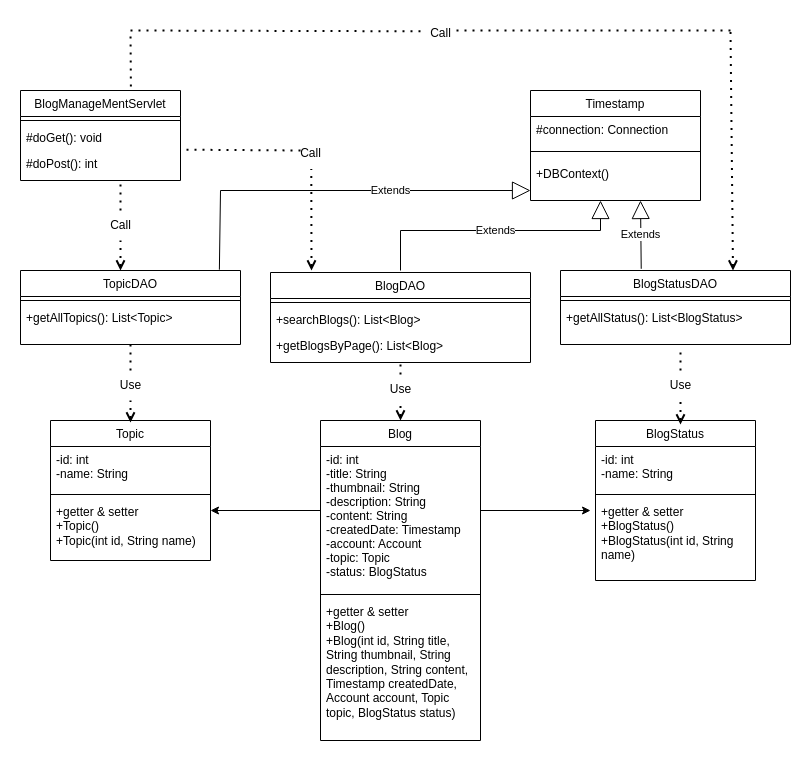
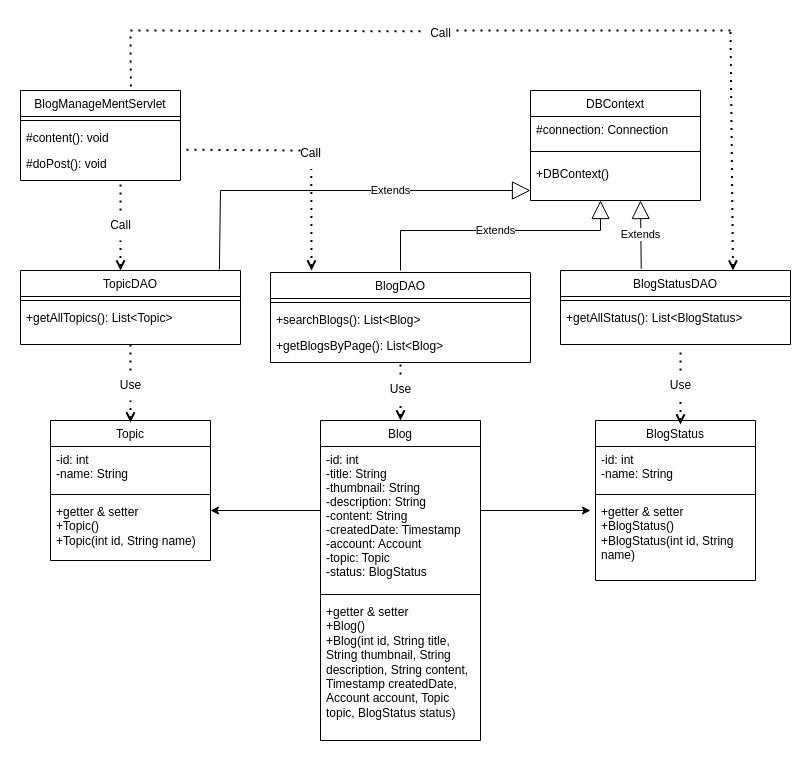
  <mxCell id="0" />
  <mxCell id="1" parent="0" />
  <mxCell id="2" value="Blog" style="swimlane;fontStyle=0;align=center;verticalAlign=top;childLayout=stackLayout;horizontal=1;startSize=26;horizontalStack=0;resizeParent=1;resizeLast=0;collapsible=1;marginBottom=0;rounded=0;shadow=0;strokeWidth=1;" vertex="1" parent="1"><mxGeometry x="320" y="420" width="160" height="320" as="geometry"><mxRectangle x="130" y="380" width="160" height="26" as="alternateBounds" /></mxGeometry></mxCell>
  <mxCell id="3" value="-id: int&#10;-title: String&#10;-thumbnail: String&#10;-description: String&#10;-content: String&#10;-createdDate: Timestamp&#10;-account: Account&#10;-topic: Topic&#10;-status: BlogStatus" style="text;align=left;verticalAlign=top;spacingLeft=4;spacingRight=4;overflow=hidden;rotatable=0;points=[[0,0.5],[1,0.5]];portConstraint=eastwest;" vertex="1" parent="2"><mxGeometry y="26" width="160" height="144" as="geometry" /></mxCell>
  <mxCell id="4" value="" style="line;html=1;strokeWidth=1;align=left;verticalAlign=middle;spacingTop=-1;spacingLeft=3;spacingRight=3;rotatable=0;labelPosition=right;points=[];portConstraint=eastwest;" vertex="1" parent="2"><mxGeometry y="170" width="160" height="8" as="geometry" /></mxCell>
  <mxCell id="5" value="+getter &amp; setter&#10;+Blog()&#10;+Blog(int id, String title, String thumbnail, String description, String content, Timestamp createdDate, Account account, Topic topic, BlogStatus status)" style="text;align=left;verticalAlign=top;spacingLeft=4;spacingRight=4;overflow=hidden;rotatable=0;points=[[0,0.5],[1,0.5]];portConstraint=eastwest;whiteSpace=wrap;" vertex="1" parent="2"><mxGeometry y="178" width="160" height="132" as="geometry" /></mxCell>
  <mxCell id="6" value="BlogDAO" style="swimlane;fontStyle=0;align=center;verticalAlign=top;childLayout=stackLayout;horizontal=1;startSize=26;horizontalStack=0;resizeParent=1;resizeLast=0;collapsible=1;marginBottom=0;rounded=0;shadow=0;strokeWidth=1;" vertex="1" parent="1"><mxGeometry x="270" y="272" width="260" height="90" as="geometry"><mxRectangle x="340" y="380" width="170" height="26" as="alternateBounds" /></mxGeometry></mxCell>
  <mxCell id="7" value="" style="line;html=1;strokeWidth=1;align=left;verticalAlign=middle;spacingTop=-1;spacingLeft=3;spacingRight=3;rotatable=0;labelPosition=right;points=[];portConstraint=eastwest;" vertex="1" parent="6"><mxGeometry y="26" width="260" height="8" as="geometry" /></mxCell>
  <mxCell id="8" value="+searchBlogs(): List&lt;Blog&gt;" style="text;align=left;verticalAlign=top;spacingLeft=4;spacingRight=4;overflow=hidden;rotatable=0;points=[[0,0.5],[1,0.5]];portConstraint=eastwest;" vertex="1" parent="6"><mxGeometry y="34" width="260" height="26" as="geometry" /></mxCell>
  <mxCell id="9" value="+getBlogsByPage(): List&lt;Blog&gt;" style="text;align=left;verticalAlign=top;spacingLeft=4;spacingRight=4;overflow=hidden;rotatable=0;points=[[0,0.5],[1,0.5]];portConstraint=eastwest;" vertex="1" parent="6"><mxGeometry y="60" width="260" height="26" as="geometry" /></mxCell>
  <mxCell id="10" value="BlogManageMentServlet" style="swimlane;fontStyle=0;align=center;verticalAlign=top;childLayout=stackLayout;horizontal=1;startSize=26;horizontalStack=0;resizeParent=1;resizeLast=0;collapsible=1;marginBottom=0;rounded=0;shadow=0;strokeWidth=1;" vertex="1" parent="1"><mxGeometry x="20" y="90" width="160" height="90" as="geometry"><mxRectangle x="550" y="140" width="160" height="26" as="alternateBounds" /></mxGeometry></mxCell>
  <mxCell id="11" value="" style="line;html=1;strokeWidth=1;align=left;verticalAlign=middle;spacingTop=-1;spacingLeft=3;spacingRight=3;rotatable=0;labelPosition=right;points=[];portConstraint=eastwest;" vertex="1" parent="10"><mxGeometry y="26" width="160" height="8" as="geometry" /></mxCell>
- <mxCell id="12" value="#doGet(): void&#10;" style="text;align=left;verticalAlign=top;spacingLeft=4;spacingRight=4;overflow=hidden;rotatable=0;points=[[0,0.5],[1,0.5]];portConstraint=eastwest;" vertex="1" parent="10"><mxGeometry y="34" width="160" height="26" as="geometry" /></mxCell>
- <mxCell id="13" value="#doPost(): int" style="text;align=left;verticalAlign=top;spacingLeft=4;spacingRight=4;overflow=hidden;rotatable=0;points=[[0,0.5],[1,0.5]];portConstraint=eastwest;" vertex="1" parent="10"><mxGeometry y="60" width="160" height="26" as="geometry" /></mxCell>
- <mxCell id="14" value="Timestamp" style="swimlane;fontStyle=0;align=center;verticalAlign=top;childLayout=stackLayout;horizontal=1;startSize=26;horizontalStack=0;resizeParent=1;resizeLast=0;collapsible=1;marginBottom=0;rounded=0;shadow=0;strokeWidth=1;" vertex="1" parent="1"><mxGeometry x="530" y="90" width="170" height="110" as="geometry"><mxRectangle x="340" y="380" width="170" height="26" as="alternateBounds" /></mxGeometry></mxCell>
+ <mxCell id="12" value="#content(): void&#10;" style="text;align=left;verticalAlign=top;spacingLeft=4;spacingRight=4;overflow=hidden;rotatable=0;points=[[0,0.5],[1,0.5]];portConstraint=eastwest;" vertex="1" parent="10"><mxGeometry y="34" width="160" height="26" as="geometry" /></mxCell>
+ <mxCell id="13" value="#doPost(): void" style="text;align=left;verticalAlign=top;spacingLeft=4;spacingRight=4;overflow=hidden;rotatable=0;points=[[0,0.5],[1,0.5]];portConstraint=eastwest;" vertex="1" parent="10"><mxGeometry y="60" width="160" height="26" as="geometry" /></mxCell>
+ <mxCell id="14" value="DBContext" style="swimlane;fontStyle=0;align=center;verticalAlign=top;childLayout=stackLayout;horizontal=1;startSize=26;horizontalStack=0;resizeParent=1;resizeLast=0;collapsible=1;marginBottom=0;rounded=0;shadow=0;strokeWidth=1;" vertex="1" parent="1"><mxGeometry x="530" y="90" width="170" height="110" as="geometry"><mxRectangle x="340" y="380" width="170" height="26" as="alternateBounds" /></mxGeometry></mxCell>
  <mxCell id="15" value="#connection: Connection" style="text;align=left;verticalAlign=top;spacingLeft=4;spacingRight=4;overflow=hidden;rotatable=0;points=[[0,0.5],[1,0.5]];portConstraint=eastwest;" vertex="1" parent="14"><mxGeometry y="26" width="170" height="26" as="geometry" /></mxCell>
  <mxCell id="16" value="" style="line;html=1;strokeWidth=1;align=left;verticalAlign=middle;spacingTop=-1;spacingLeft=3;spacingRight=3;rotatable=0;labelPosition=right;points=[];portConstraint=eastwest;" vertex="1" parent="14"><mxGeometry y="52" width="170" height="18" as="geometry" /></mxCell>
  <mxCell id="17" value="+DBContext()" style="text;align=left;verticalAlign=top;spacingLeft=4;spacingRight=4;overflow=hidden;rotatable=0;points=[[0,0.5],[1,0.5]];portConstraint=eastwest;" vertex="1" parent="14"><mxGeometry y="70" width="170" height="20" as="geometry" /></mxCell>
  <mxCell id="18" value="TopicDAO" style="swimlane;fontStyle=0;align=center;verticalAlign=top;childLayout=stackLayout;horizontal=1;startSize=26;horizontalStack=0;resizeParent=1;resizeLast=0;collapsible=1;marginBottom=0;rounded=0;shadow=0;strokeWidth=1;" vertex="1" parent="1"><mxGeometry x="20" y="270" width="220" height="74" as="geometry"><mxRectangle x="340" y="380" width="170" height="26" as="alternateBounds" /></mxGeometry></mxCell>
  <mxCell id="19" value="" style="line;html=1;strokeWidth=1;align=left;verticalAlign=middle;spacingTop=-1;spacingLeft=3;spacingRight=3;rotatable=0;labelPosition=right;points=[];portConstraint=eastwest;" vertex="1" parent="18"><mxGeometry y="26" width="220" height="8" as="geometry" /></mxCell>
  <mxCell id="20" value="+getAllTopics(): List&lt;Topic&gt;" style="text;align=left;verticalAlign=top;spacingLeft=4;spacingRight=4;overflow=hidden;rotatable=0;points=[[0,0.5],[1,0.5]];portConstraint=eastwest;whiteSpace=wrap;" vertex="1" parent="18"><mxGeometry y="34" width="220" height="26" as="geometry" /></mxCell>
  <mxCell id="21" value="BlogStatusDAO" style="swimlane;fontStyle=0;align=center;verticalAlign=top;childLayout=stackLayout;horizontal=1;startSize=26;horizontalStack=0;resizeParent=1;resizeLast=0;collapsible=1;marginBottom=0;rounded=0;shadow=0;strokeWidth=1;" vertex="1" parent="1"><mxGeometry x="560" y="270" width="230" height="74" as="geometry"><mxRectangle x="340" y="380" width="170" height="26" as="alternateBounds" /></mxGeometry></mxCell>
  <mxCell id="22" value="" style="line;html=1;strokeWidth=1;align=left;verticalAlign=middle;spacingTop=-1;spacingLeft=3;spacingRight=3;rotatable=0;labelPosition=right;points=[];portConstraint=eastwest;" vertex="1" parent="21"><mxGeometry y="26" width="230" height="8" as="geometry" /></mxCell>
  <mxCell id="23" value="+getAllStatus(): List&lt;BlogStatus&gt;" style="text;align=left;verticalAlign=top;spacingLeft=4;spacingRight=4;overflow=hidden;rotatable=0;points=[[0,0.5],[1,0.5]];portConstraint=eastwest;" vertex="1" parent="21"><mxGeometry y="34" width="230" height="26" as="geometry" /></mxCell>
  <mxCell id="24" value="BlogStatus" style="swimlane;fontStyle=0;align=center;verticalAlign=top;childLayout=stackLayout;horizontal=1;startSize=26;horizontalStack=0;resizeParent=1;resizeLast=0;collapsible=1;marginBottom=0;rounded=0;shadow=0;strokeWidth=1;" vertex="1" parent="1"><mxGeometry x="595" y="420" width="160" height="160" as="geometry"><mxRectangle x="130" y="380" width="160" height="26" as="alternateBounds" /></mxGeometry></mxCell>
  <mxCell id="25" value="-id: int&#10;-name: String&#10;" style="text;align=left;verticalAlign=top;spacingLeft=4;spacingRight=4;overflow=hidden;rotatable=0;points=[[0,0.5],[1,0.5]];portConstraint=eastwest;" vertex="1" parent="24"><mxGeometry y="26" width="160" height="44" as="geometry" /></mxCell>
  <mxCell id="26" value="" style="line;html=1;strokeWidth=1;align=left;verticalAlign=middle;spacingTop=-1;spacingLeft=3;spacingRight=3;rotatable=0;labelPosition=right;points=[];portConstraint=eastwest;" vertex="1" parent="24"><mxGeometry y="70" width="160" height="8" as="geometry" /></mxCell>
  <mxCell id="27" value="+getter &amp; setter&#10;+BlogStatus()&#10;+BlogStatus(int id, String name)" style="text;align=left;verticalAlign=top;spacingLeft=4;spacingRight=4;overflow=hidden;rotatable=0;points=[[0,0.5],[1,0.5]];portConstraint=eastwest;whiteSpace=wrap;" vertex="1" parent="24"><mxGeometry y="78" width="160" height="72" as="geometry" /></mxCell>
  <mxCell id="28" value="Topic" style="swimlane;fontStyle=0;align=center;verticalAlign=top;childLayout=stackLayout;horizontal=1;startSize=26;horizontalStack=0;resizeParent=1;resizeLast=0;collapsible=1;marginBottom=0;rounded=0;shadow=0;strokeWidth=1;" vertex="1" parent="1"><mxGeometry x="50" y="420" width="160" height="140" as="geometry"><mxRectangle x="130" y="380" width="160" height="26" as="alternateBounds" /></mxGeometry></mxCell>
  <mxCell id="29" value="-id: int&#10;-name: String&#10;" style="text;align=left;verticalAlign=top;spacingLeft=4;spacingRight=4;overflow=hidden;rotatable=0;points=[[0,0.5],[1,0.5]];portConstraint=eastwest;" vertex="1" parent="28"><mxGeometry y="26" width="160" height="44" as="geometry" /></mxCell>
  <mxCell id="30" value="" style="line;html=1;strokeWidth=1;align=left;verticalAlign=middle;spacingTop=-1;spacingLeft=3;spacingRight=3;rotatable=0;labelPosition=right;points=[];portConstraint=eastwest;" vertex="1" parent="28"><mxGeometry y="70" width="160" height="8" as="geometry" /></mxCell>
  <mxCell id="31" value="+getter &amp; setter&#10;+Topic()&#10;+Topic(int id, String name)" style="text;align=left;verticalAlign=top;spacingLeft=4;spacingRight=4;overflow=hidden;rotatable=0;points=[[0,0.5],[1,0.5]];portConstraint=eastwest;whiteSpace=wrap;" vertex="1" parent="28"><mxGeometry y="78" width="160" height="62" as="geometry" /></mxCell>
  <mxCell id="32" value="Extends" style="endArrow=block;endSize=16;endFill=0;html=1;rounded=0;" edge="1" parent="1"><mxGeometry width="160" relative="1" as="geometry"><mxPoint x="400" y="270" as="sourcePoint" /><mxPoint x="600" y="200" as="targetPoint" /><Array as="points"><mxPoint x="400" y="230" /><mxPoint x="600" y="230" /></Array></mxGeometry></mxCell>
  <mxCell id="33" value="Extends" style="endArrow=block;endSize=16;endFill=0;html=1;rounded=0;exitX=0.351;exitY=-0.023;exitDx=0;exitDy=0;exitPerimeter=0;" edge="1" parent="1" source="21"><mxGeometry width="160" relative="1" as="geometry"><mxPoint x="634" y="250" as="sourcePoint" /><mxPoint x="640" y="200" as="targetPoint" /><Array as="points" /></mxGeometry></mxCell>
  <mxCell id="34" value="Extends" style="endArrow=block;endSize=16;endFill=0;html=1;rounded=0;exitX=0.904;exitY=-0.011;exitDx=0;exitDy=0;exitPerimeter=0;" edge="1" parent="1" source="18"><mxGeometry x="0.281" width="160" relative="1" as="geometry"><mxPoint x="190" y="272" as="sourcePoint" /><mxPoint x="530" y="190" as="targetPoint" /><Array as="points"><mxPoint x="220" y="190" /><mxPoint x="390" y="190" /></Array><mxPoint as="offset" /></mxGeometry></mxCell>
  <mxCell id="35" value="" style="endArrow=none;dashed=1;html=1;dashPattern=1 3;strokeWidth=2;rounded=0;startArrow=none;startFill=0;entryX=1.028;entryY=-0.031;entryDx=0;entryDy=0;entryPerimeter=0;" edge="1" parent="1" target="13"><mxGeometry width="50" height="50" relative="1" as="geometry"><mxPoint x="300" y="150" as="sourcePoint" /><mxPoint x="94" y="169" as="targetPoint" /></mxGeometry></mxCell>
  <mxCell id="36" value="Call" style="text;html=1;align=center;verticalAlign=middle;resizable=0;points=[];autosize=1;strokeColor=none;fillColor=none;" vertex="1" parent="1"><mxGeometry x="290" y="140" width="39" height="26" as="geometry" /></mxCell>
  <mxCell id="37" value="" style="endArrow=none;dashed=1;html=1;dashPattern=1 3;strokeWidth=2;rounded=0;startArrow=open;startFill=0;entryX=0.533;entryY=1.092;entryDx=0;entryDy=0;entryPerimeter=0;" edge="1" parent="1" target="36"><mxGeometry width="50" height="50" relative="1" as="geometry"><mxPoint x="311" y="270" as="sourcePoint" /><mxPoint x="184" y="237" as="targetPoint" /></mxGeometry></mxCell>
  <mxCell id="38" value="" style="endArrow=none;dashed=1;html=1;dashPattern=1 3;strokeWidth=2;rounded=0;startArrow=none;startFill=0;" edge="1" parent="1" source="48"><mxGeometry width="50" height="50" relative="1" as="geometry"><mxPoint x="400" y="420" as="sourcePoint" /><mxPoint x="400" y="360" as="targetPoint" /></mxGeometry></mxCell>
  <mxCell id="39" value="" style="endArrow=none;dashed=1;html=1;dashPattern=1 3;strokeWidth=2;rounded=0;startArrow=none;startFill=0;entryX=0.5;entryY=1;entryDx=0;entryDy=0;" edge="1" parent="1" source="46" target="18"><mxGeometry width="50" height="50" relative="1" as="geometry"><mxPoint x="130" y="422" as="sourcePoint" /><mxPoint x="130" y="362" as="targetPoint" /></mxGeometry></mxCell>
  <mxCell id="40" value="" style="endArrow=none;dashed=1;html=1;dashPattern=1 3;strokeWidth=2;rounded=0;startArrow=none;startFill=0;entryX=0.5;entryY=1;entryDx=0;entryDy=0;" edge="1" parent="1" source="50"><mxGeometry width="50" height="50" relative="1" as="geometry"><mxPoint x="680" y="424" as="sourcePoint" /><mxPoint x="680" y="346" as="targetPoint" /></mxGeometry></mxCell>
  <mxCell id="41" value="" style="endArrow=classic;html=1;rounded=0;" edge="1" parent="1"><mxGeometry width="50" height="50" relative="1" as="geometry"><mxPoint x="320" y="510" as="sourcePoint" /><mxPoint x="210" y="510" as="targetPoint" /></mxGeometry></mxCell>
  <mxCell id="42" value="" style="endArrow=classic;html=1;rounded=0;exitX=1;exitY=0.325;exitDx=0;exitDy=0;exitPerimeter=0;entryX=-0.031;entryY=0.167;entryDx=0;entryDy=0;entryPerimeter=0;" edge="1" parent="1" target="27"><mxGeometry width="50" height="50" relative="1" as="geometry"><mxPoint x="480" y="510.005" as="sourcePoint" /><mxPoint x="584.728" y="510.065" as="targetPoint" /></mxGeometry></mxCell>
  <mxCell id="43" value="" style="endArrow=none;dashed=1;html=1;dashPattern=1 3;strokeWidth=2;rounded=0;startArrow=none;startFill=0;" edge="1" parent="1" source="44"><mxGeometry width="50" height="50" relative="1" as="geometry"><mxPoint x="120" y="270" as="sourcePoint" /><mxPoint x="120" y="180" as="targetPoint" /></mxGeometry></mxCell>
  <mxCell id="44" value="Call" style="text;html=1;align=center;verticalAlign=middle;resizable=0;points=[];autosize=1;strokeColor=none;fillColor=none;" vertex="1" parent="1"><mxGeometry x="100" y="210" width="40" height="30" as="geometry" /></mxCell>
  <mxCell id="45" value="" style="endArrow=none;dashed=1;html=1;dashPattern=1 3;strokeWidth=2;rounded=0;startArrow=open;startFill=0;" edge="1" parent="1" target="44"><mxGeometry width="50" height="50" relative="1" as="geometry"><mxPoint x="120" y="270" as="sourcePoint" /><mxPoint x="120" y="180" as="targetPoint" /></mxGeometry></mxCell>
  <mxCell id="46" value="Use" style="text;html=1;align=center;verticalAlign=middle;resizable=0;points=[];autosize=1;strokeColor=none;fillColor=none;" vertex="1" parent="1"><mxGeometry x="110" y="370" width="40" height="30" as="geometry" /></mxCell>
  <mxCell id="47" value="" style="endArrow=none;dashed=1;html=1;dashPattern=1 3;strokeWidth=2;rounded=0;startArrow=open;startFill=0;entryX=0.5;entryY=1;entryDx=0;entryDy=0;" edge="1" parent="1" target="46"><mxGeometry width="50" height="50" relative="1" as="geometry"><mxPoint x="130" y="422" as="sourcePoint" /><mxPoint x="130" y="344" as="targetPoint" /></mxGeometry></mxCell>
  <mxCell id="48" value="Use" style="text;html=1;align=center;verticalAlign=middle;resizable=0;points=[];autosize=1;strokeColor=none;fillColor=none;" vertex="1" parent="1"><mxGeometry x="380" y="374" width="40" height="30" as="geometry" /></mxCell>
  <mxCell id="49" value="" style="endArrow=none;dashed=1;html=1;dashPattern=1 3;strokeWidth=2;rounded=0;startArrow=open;startFill=0;" edge="1" parent="1" target="48"><mxGeometry width="50" height="50" relative="1" as="geometry"><mxPoint x="400" y="420" as="sourcePoint" /><mxPoint x="400" y="360" as="targetPoint" /></mxGeometry></mxCell>
  <mxCell id="50" value="Use" style="text;html=1;align=center;verticalAlign=middle;resizable=0;points=[];autosize=1;strokeColor=none;fillColor=none;" vertex="1" parent="1"><mxGeometry x="660" y="370" width="40" height="30" as="geometry" /></mxCell>
  <mxCell id="51" value="" style="endArrow=none;dashed=1;html=1;dashPattern=1 3;strokeWidth=2;rounded=0;startArrow=open;startFill=0;entryX=0.5;entryY=1;entryDx=0;entryDy=0;" edge="1" parent="1" target="50"><mxGeometry width="50" height="50" relative="1" as="geometry"><mxPoint x="680" y="424" as="sourcePoint" /><mxPoint x="680" y="346" as="targetPoint" /></mxGeometry></mxCell>
  <mxCell id="52" value="" style="endArrow=none;dashed=1;html=1;dashPattern=1 3;strokeWidth=2;rounded=0;startArrow=none;startFill=0;entryX=0.69;entryY=-0.018;entryDx=0;entryDy=0;entryPerimeter=0;exitX=0;exitY=0.415;exitDx=0;exitDy=0;exitPerimeter=0;" edge="1" parent="1" source="54" target="10"><mxGeometry width="50" height="50" relative="1" as="geometry"><mxPoint x="730" y="30" as="sourcePoint" /><mxPoint x="231" y="10" as="targetPoint" /><Array as="points"><mxPoint x="130" y="30" /></Array></mxGeometry></mxCell>
  <mxCell id="53" value="" style="endArrow=none;dashed=1;html=1;dashPattern=1 3;strokeWidth=2;rounded=0;startArrow=open;startFill=0;exitX=0.75;exitY=0;exitDx=0;exitDy=0;" edge="1" parent="1" source="21"><mxGeometry width="50" height="50" relative="1" as="geometry"><mxPoint x="362" y="240" as="sourcePoint" /><mxPoint x="730" y="30" as="targetPoint" /></mxGeometry></mxCell>
  <mxCell id="54" value="Call" style="text;html=1;align=center;verticalAlign=middle;resizable=0;points=[];autosize=1;strokeColor=none;fillColor=none;" vertex="1" parent="1"><mxGeometry x="420" y="20" width="39" height="26" as="geometry" /></mxCell>
  <mxCell id="55" value="" style="endArrow=none;dashed=1;html=1;dashPattern=1 3;strokeWidth=2;rounded=0;startArrow=none;startFill=0;" edge="1" parent="1"><mxGeometry width="50" height="50" relative="1" as="geometry"><mxPoint x="730" y="30" as="sourcePoint" /><mxPoint x="450" y="30" as="targetPoint" /><Array as="points" /></mxGeometry></mxCell>
